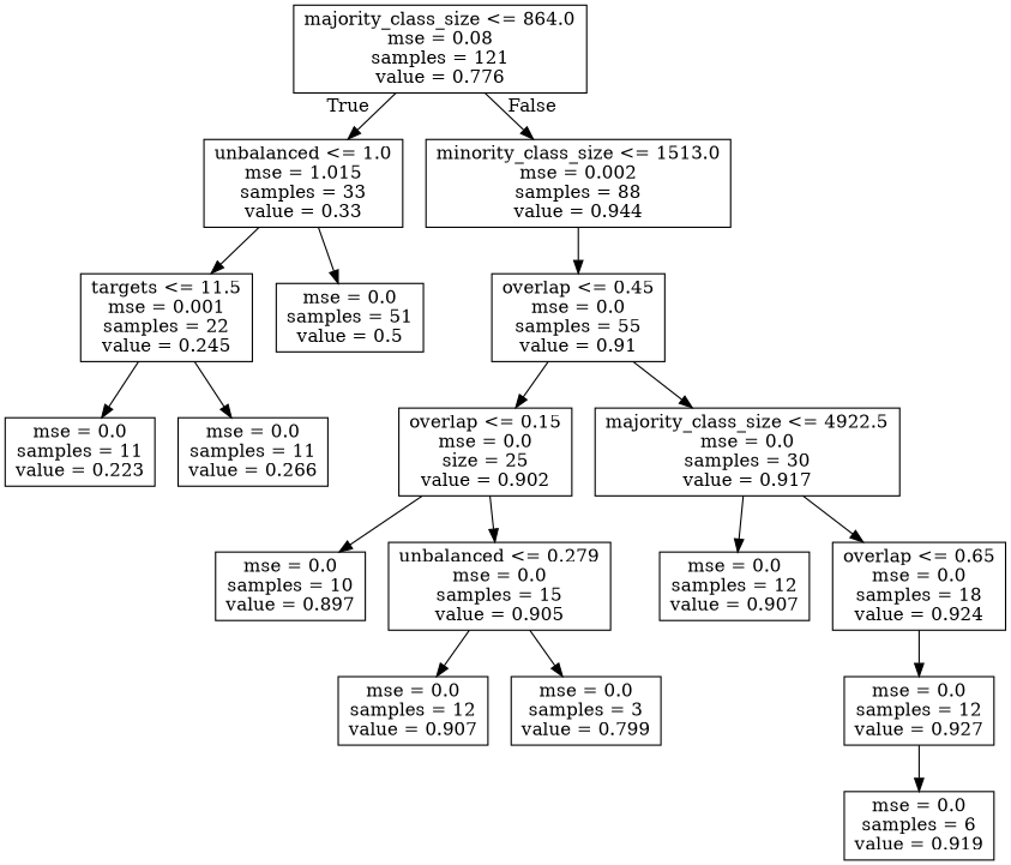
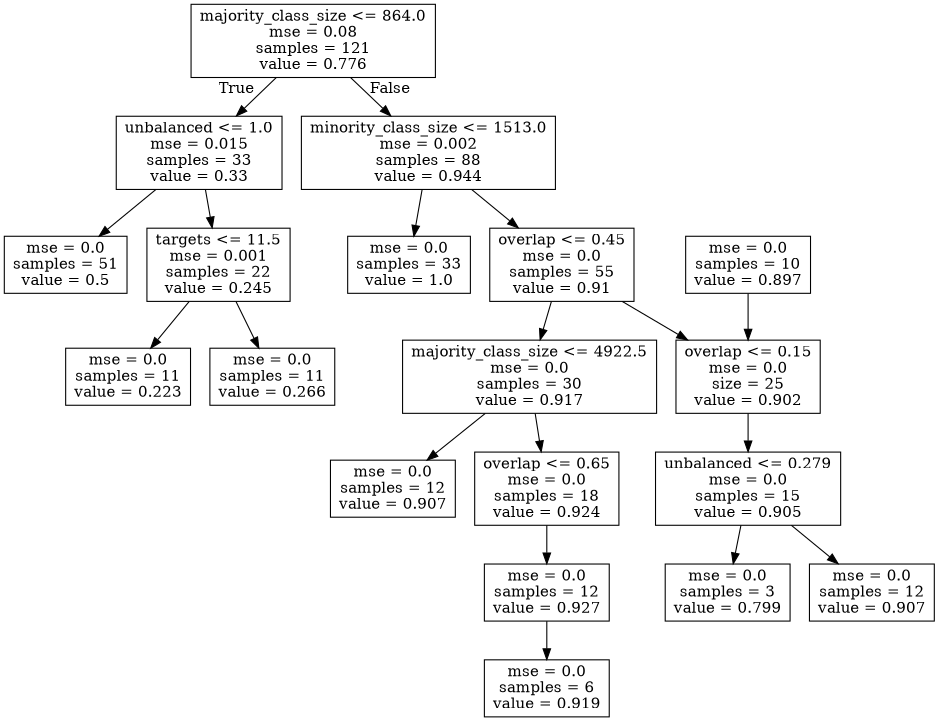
  digraph {
    node [shape=box]
    n1 [label="majority_class_size <= 864.0\nmse = 0.08\nsamples = 121\nvalue = 0.776"]
-   n2 [label="unbalanced <= 1.0\nmse = 1.015\nsamples = 33\nvalue = 0.33"]
+   n2 [label="unbalanced <= 1.0\nmse = 0.015\nsamples = 33\nvalue = 0.33"]
    n3 [label="minority_class_size <= 1513.0\nmse = 0.002\nsamples = 88\nvalue = 0.944"]
    n4 [label="targets <= 11.5\nmse = 0.001\nsamples = 22\nvalue = 0.245"]
    n5 [label="mse = 0.0\nsamples = 51\nvalue = 0.5"]
    n6 [label="overlap <= 0.45\nmse = 0.0\nsamples = 55\nvalue = 0.91"]
+   n7 [label="mse = 0.0\nsamples = 33\nvalue = 1.0"]
    n8 [label="mse = 0.0\nsamples = 11\nvalue = 0.223"]
    n9 [label="mse = 0.0\nsamples = 11\nvalue = 0.266"]
    n10 [label="overlap <= 0.15\nmse = 0.0\nsize = 25\nvalue = 0.902"]
    n11 [label="majority_class_size <= 4922.5\nmse = 0.0\nsamples = 30\nvalue = 0.917"]
    n12 [label="mse = 0.0\nsamples = 10\nvalue = 0.897"]
    n13 [label="unbalanced <= 0.279\nmse = 0.0\nsamples = 15\nvalue = 0.905"]
    n14 [label="mse = 0.0\nsamples = 12\nvalue = 0.907"]
    n15 [label="overlap <= 0.65\nmse = 0.0\nsamples = 18\nvalue = 0.924"]
    n16 [label="mse = 0.0\nsamples = 12\nvalue = 0.907"]
    n17 [label="mse = 0.0\nsamples = 3\nvalue = 0.799"]
    n18 [label="mse = 0.0\nsamples = 12\nvalue = 0.927"]
    n19 [label="mse = 0.0\nsamples = 6\nvalue = 0.919"]
    n1 -> n2 [headlabel=True labelangle=45 labeldistance=2.5]
    n1 -> n3 [headlabel=False labelangle=-45 labeldistance=2.5]
    n2 -> n4
    n2 -> n5
    n3 -> n6
+   n3 -> n7
    n4 -> n8
    n4 -> n9
    n6 -> n10
    n6 -> n11
-   n10 -> n12
+   n12 -> n10
    n10 -> n13
    n11 -> n14
    n11 -> n15
    n13 -> n16
    n13 -> n17
    n15 -> n18
    n18 -> n19
  }
